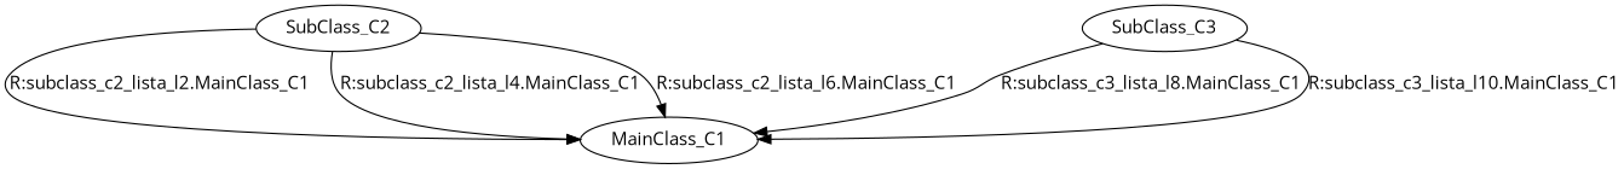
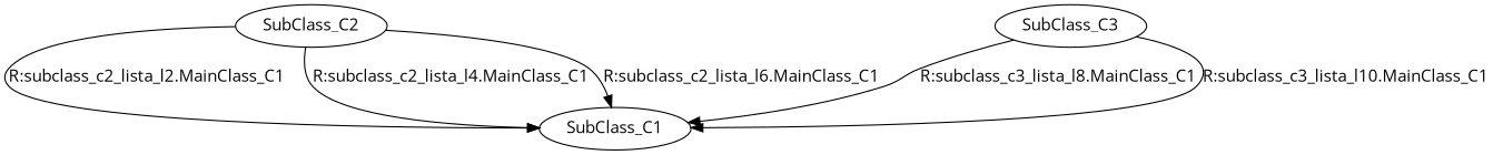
  digraph {
    fontname="Open Sans"
    node [isStarClass=false ownerPlantType=Stazione fontname="Open Sans"]
    edge [OperationKind=AUTO field=mainclass_c1 fieldType=MainClass_C1 op=R fontname="Open Sans"]
-   MainClass_C1 [classID=1 classIndex=0]
+   MainClass_C1 [classID=1 classIndex=0 label=SubClass_C1]
    SubClass_C2 [classID=2 classIndex=1]
    SubClass_C3 [classID=3 classIndex=2]
    subgraph sub_1 {
      MainClass_C1
      SubClass_C2
      SubClass_C3
    }
    SubClass_C2 -> MainClass_C1 [label="R:subclass_c2_lista_l2.MainClass_C1" list_name=subclass_c2_lista_l2]
    SubClass_C2 -> MainClass_C1 [label="R:subclass_c2_lista_l4.MainClass_C1" list_name=subclass_c2_lista_l4]
    SubClass_C2 -> MainClass_C1 [label="R:subclass_c2_lista_l6.MainClass_C1" list_name=subclass_c2_lista_l6]
    SubClass_C3 -> MainClass_C1 [label="R:subclass_c3_lista_l8.MainClass_C1" list_name=subclass_c3_lista_l8]
    SubClass_C3 -> MainClass_C1 [label="R:subclass_c3_lista_l10.MainClass_C1" list_name=subclass_c3_lista_l10]
  }
